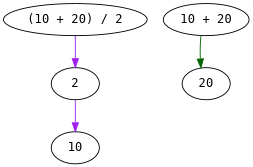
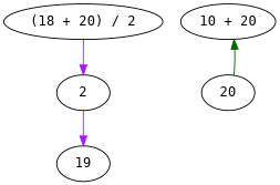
  digraph {
    node [fontname=monospace]
    edge [color=purple]
-   "(10 + 20) / 2"
+   "(10 + 20) / 2" [label="(18 + 20) / 2"]
    2
-   10
+   10 [label=19]
    "10 + 20"
    20
    "(10 + 20) / 2" -> 2
    2 -> 10
-   "10 + 20" -> 20 [color=darkgreen]
+   20 -> "10 + 20" [color=darkgreen]
  }
